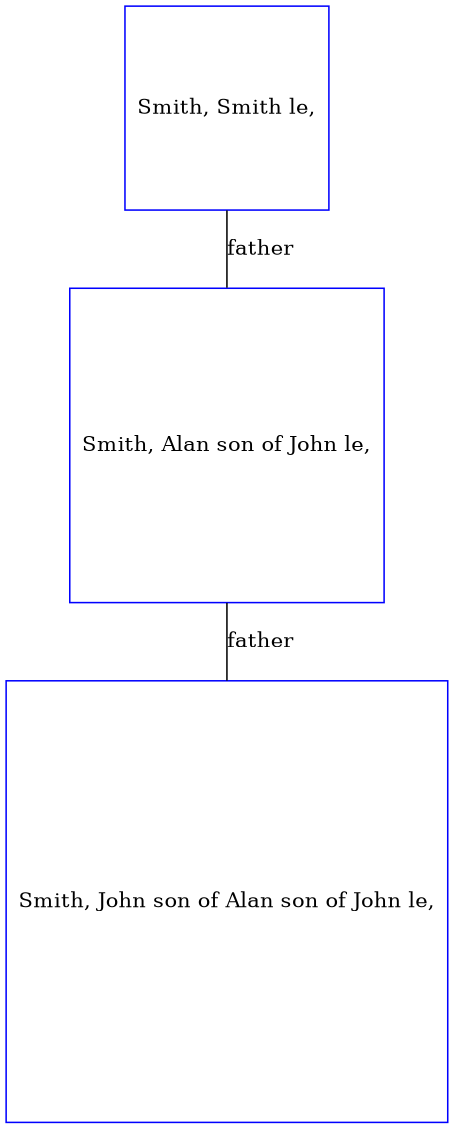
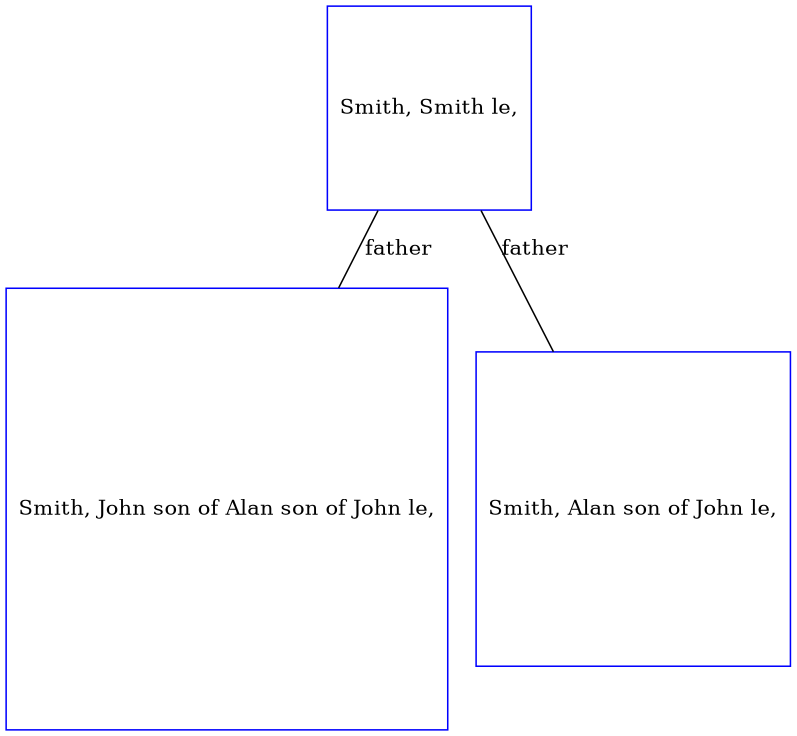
  digraph {
    node [color=blue regular=1 shape=box]
    edge [arrowsize=0.0 dir=none]
    n1 [label="Smith, John son of Alan son of John le,"]
    n2 [label="Smith, Smith le,"]
    n3 [label="Smith, Alan son of John le,"]
    n2 -> n3 [label=father]
-   n3 -> n1 [label=father]
+   n2 -> n1 [label=father]
  }
